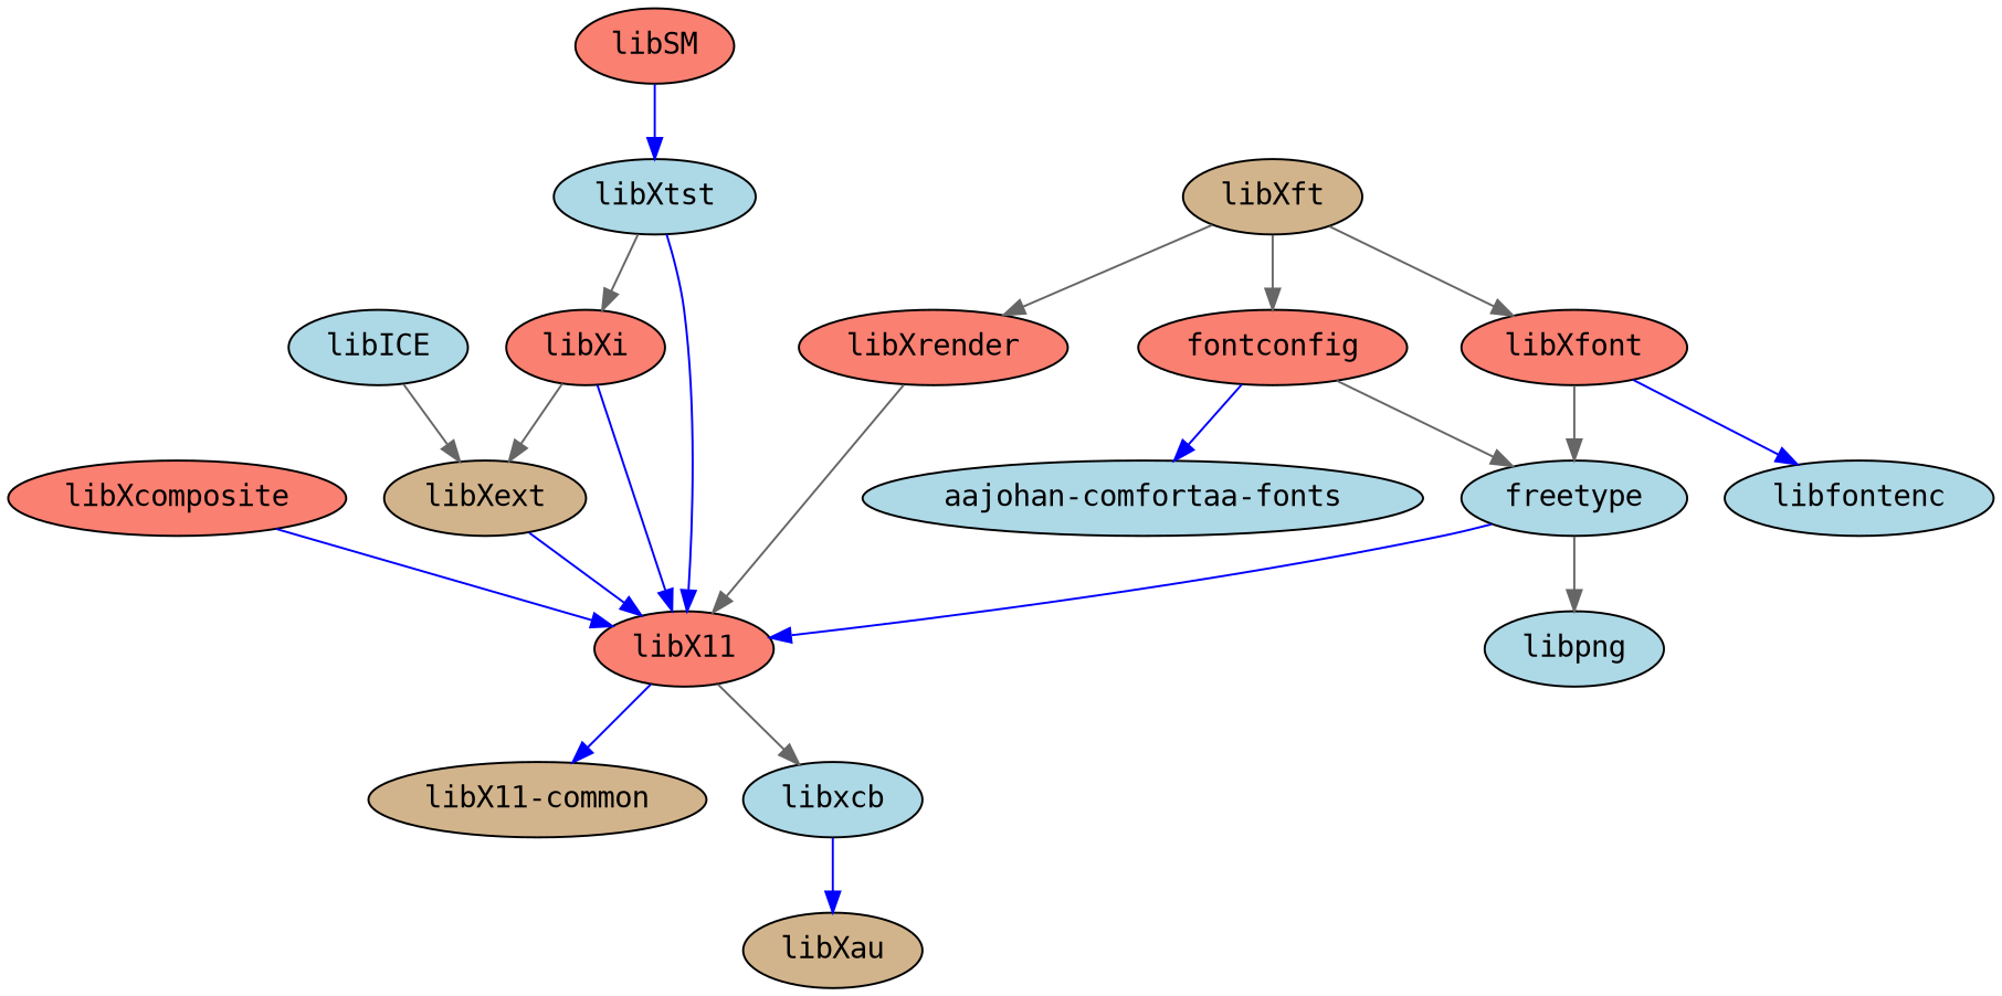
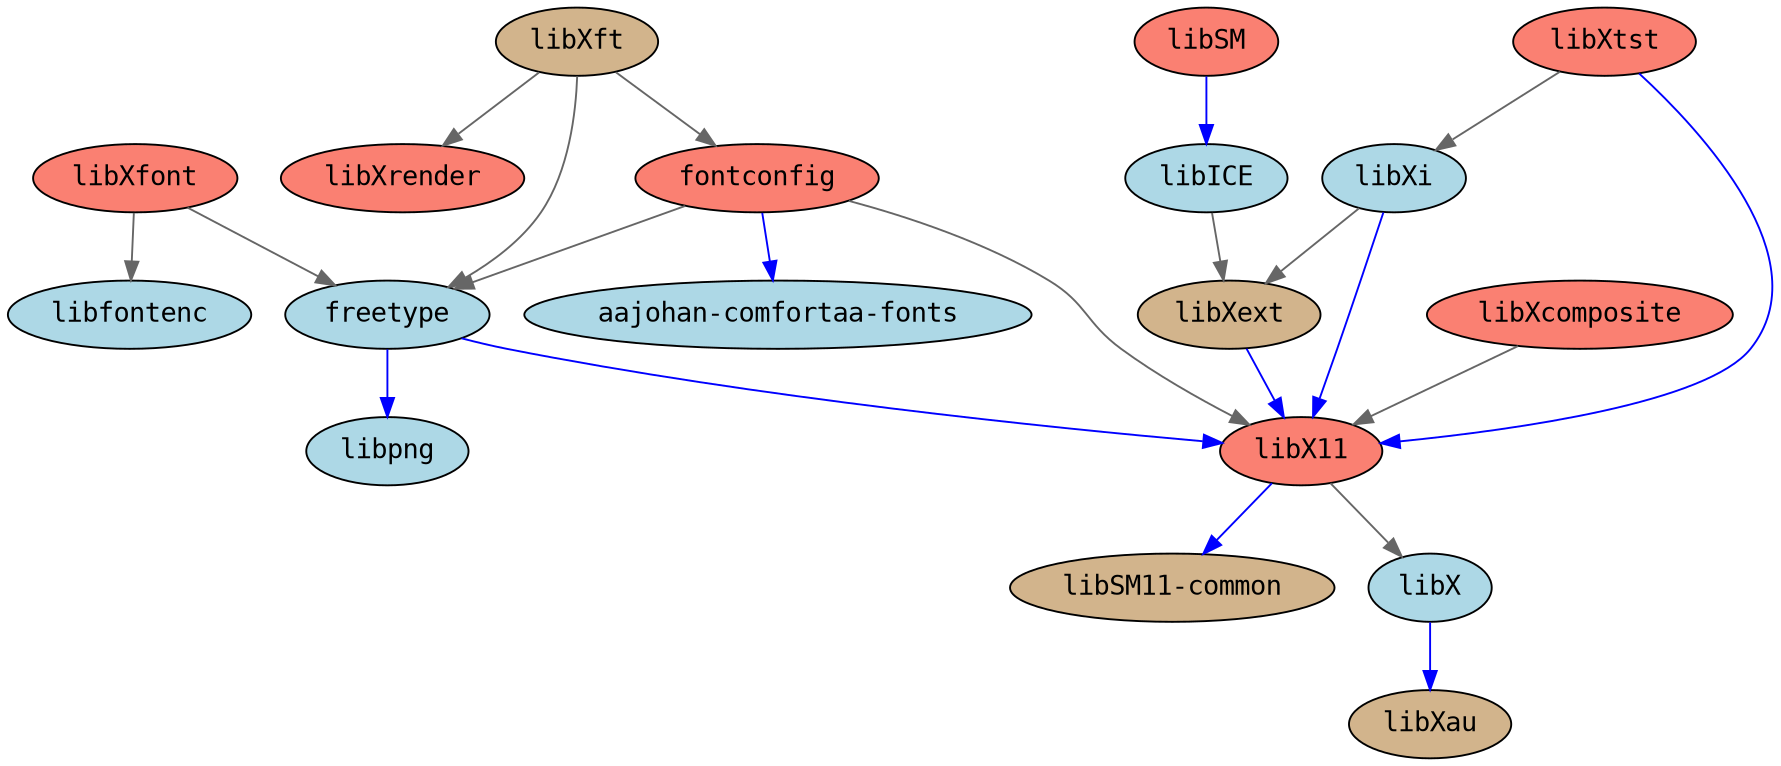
  strict digraph {
    node [fillcolor=salmon fontname=monospace style=filled]
    edge [color=gray40]
    fontconfig
    "aajohan-comfortaa-fonts" [fillcolor=lightblue]
    freetype [fillcolor=lightblue]
    libpng [fillcolor=lightblue]
    libX11
    libSM
    libICE [fillcolor=lightblue]
    libXext [fillcolor=tan]
-   "libX11-common" [fillcolor=tan]
-   libxcb [fillcolor=lightblue]
+   "libX11-common" [fillcolor=tan label="libSM11-common"]
+   libxcb [fillcolor=lightblue label=libX]
    libXau [fillcolor=tan]
    libXcomposite
    libXfont
    libfontenc [fillcolor=lightblue]
    libXft [fillcolor=tan]
    libXrender
-   libXi
-   libXtst [fillcolor=lightblue]
+   libXi [fillcolor=lightblue]
+   libXtst
    fontconfig -> "aajohan-comfortaa-fonts" [color=blue]
    fontconfig -> freetype
-   freetype -> libpng
+   freetype -> libpng [color=blue]
    freetype -> libX11 [color=blue]
    libX11 -> "libX11-common" [color=blue]
    libX11 -> libxcb
-   libSM -> libXtst [color=blue]
+   libSM -> libICE [color=blue]
    libICE -> libXext
    libXext -> libX11 [color=blue]
    libxcb -> libXau [color=blue]
-   libXcomposite -> libX11 [color=blue]
+   libXcomposite -> libX11
    libXfont -> freetype
-   libXfont -> libfontenc [color=blue]
+   libXfont -> libfontenc
    libXft -> fontconfig
-   libXft -> libXfont
+   libXft -> freetype
    libXft -> libXrender
-   libXrender -> libX11
+   fontconfig -> libX11
    libXi -> libX11 [color=blue]
    libXi -> libXext
    libXtst -> libX11 [color=blue]
    libXtst -> libXi
  }
